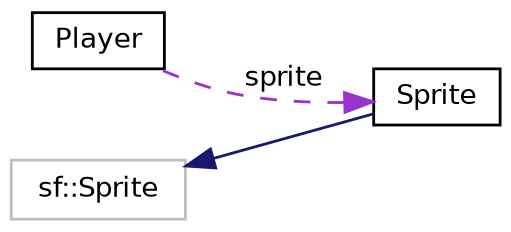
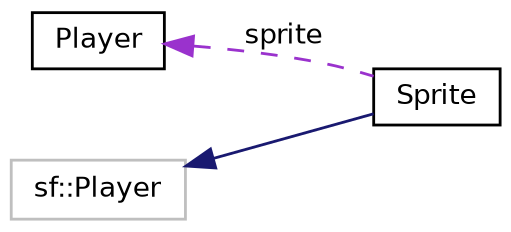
  digraph {
    rankdir=LR
    node [color=black fillcolor=white fontname=Helvetica fontsize=10 shape=record style=filled]
    edge [dir=back fontname=Helvetica fontsize=10 labelfontname=Helvetica labelfontsize=10]
    n1 [height=0.2 label=Player width=0.4]
    n2 [height=0.2 label=Sprite width=0.4]
-   n3 [color=grey75 height=0.2 label="sf::Sprite" width=0.4]
-   n2 -> n1 [color=darkorchid3 label=" sprite" style=dashed]
+   n3 [color=grey75 height=0.2 label="sf::Player" width=0.4]
+   n1 -> n2 [color=darkorchid3 label=" sprite" style=dashed]
    n3 -> n2 [color=midnightblue style=solid]
  }
